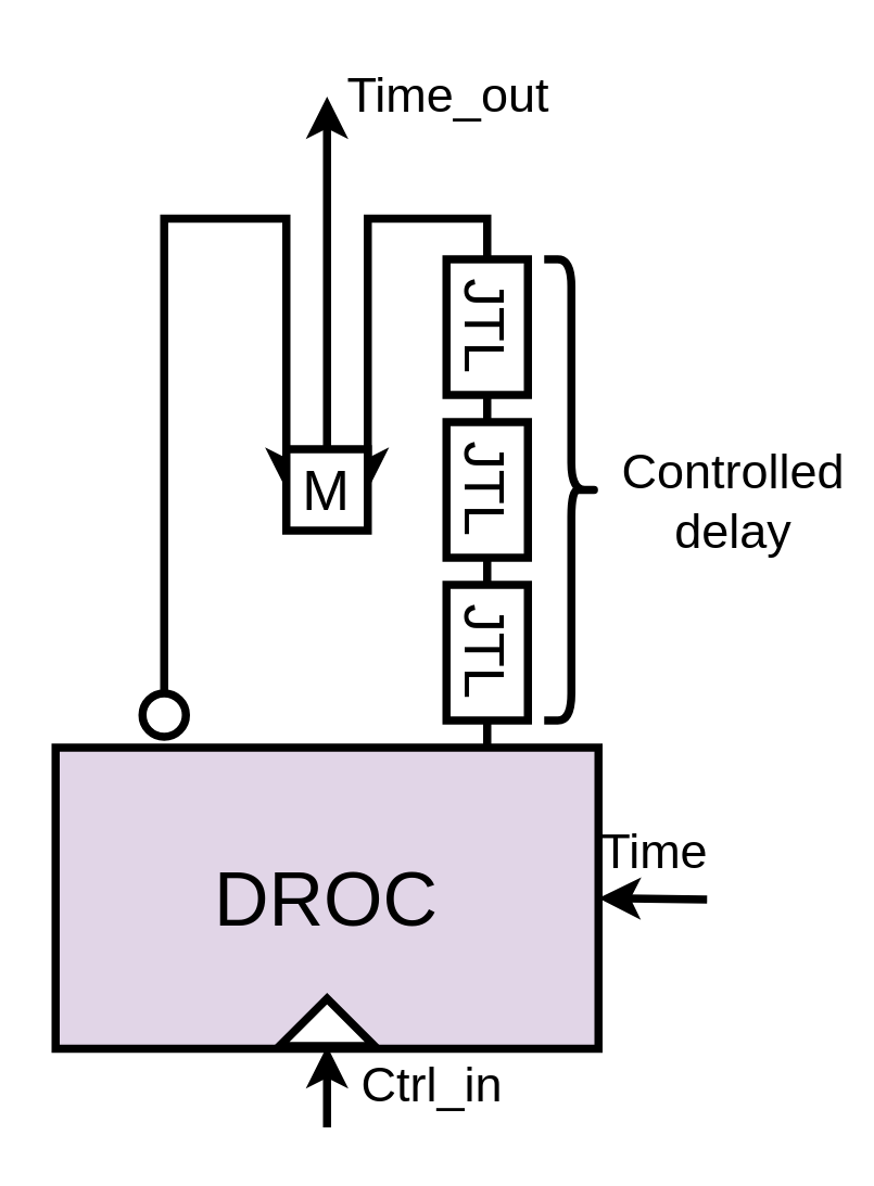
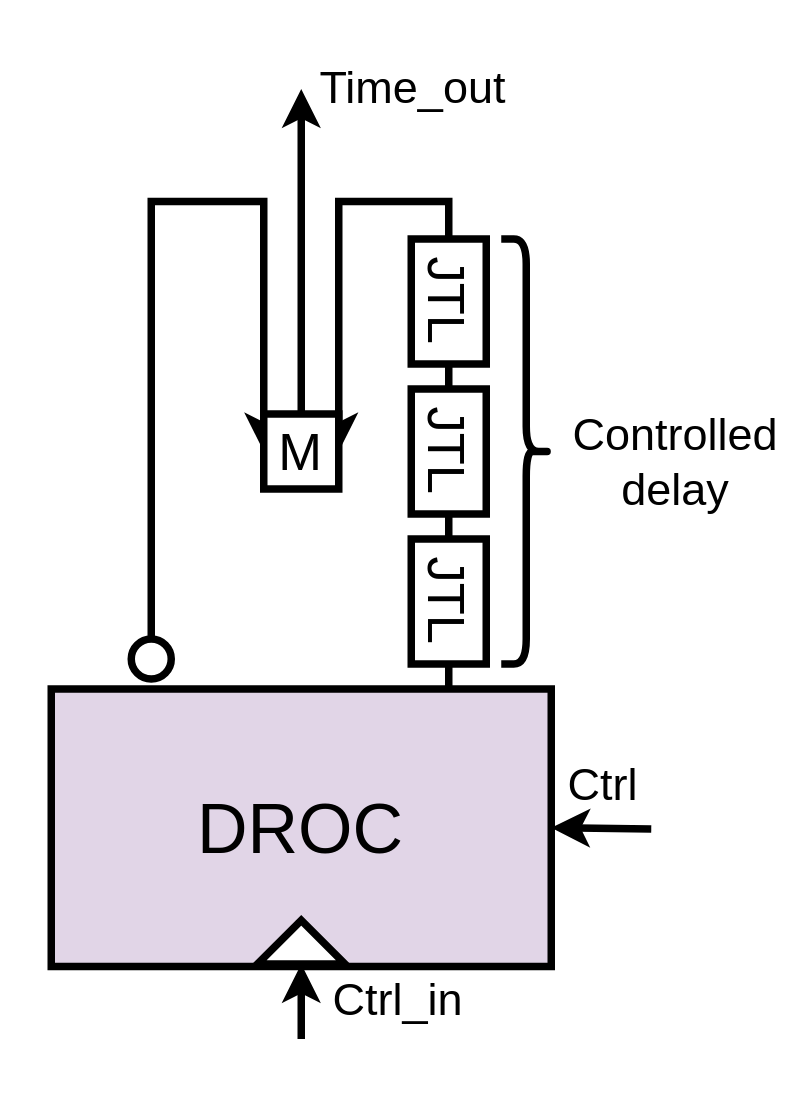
  <mxCell id="0" />
  <mxCell id="1" parent="0" />
  <mxCell id="2" style="edgeStyle=orthogonalEdgeStyle;rounded=0;orthogonalLoop=1;jettySize=auto;html=1;exitX=0.25;exitY=0;exitDx=0;exitDy=0;entryX=0;entryY=0.5;entryDx=0;entryDy=0;strokeWidth=3;fontSize=15;" edge="1" parent="1" source="21" target="19"><mxGeometry relative="1" as="geometry"><mxPoint x="60" y="85" as="targetPoint" /><Array as="points"><mxPoint x="60" y="256" /><mxPoint x="60" y="80" /></Array></mxGeometry></mxCell>
  <mxCell id="3" value="&lt;font style=&quot;font-size: 28px;&quot;&gt;DROC&lt;/font&gt;" style="rounded=0;whiteSpace=wrap;html=1;strokeWidth=3;fontSize=15;fillColor=#e1d5e7;" vertex="1" parent="1"><mxGeometry x="20" y="275" width="200" height="111" as="geometry" /></mxCell>
  <mxCell id="4" value="" style="triangle;whiteSpace=wrap;html=1;rotation=-90;strokeWidth=3;fontSize=15;" vertex="1" parent="1"><mxGeometry x="111.25" y="358.75" width="17.5" height="35" as="geometry" /></mxCell>
  <mxCell id="5" style="edgeStyle=orthogonalEdgeStyle;rounded=0;orthogonalLoop=1;jettySize=auto;html=1;exitX=0;exitY=0.5;exitDx=0;exitDy=0;strokeWidth=3;fontSize=15;endArrow=none;endFill=0;" edge="1" parent="1"><mxGeometry relative="1" as="geometry"><mxPoint x="178.992" y="265" as="targetPoint" /><mxPoint x="179" y="275" as="sourcePoint" /></mxGeometry></mxCell>
  <mxCell id="6" style="edgeStyle=orthogonalEdgeStyle;rounded=0;orthogonalLoop=1;jettySize=auto;html=1;exitX=0;exitY=0.5;exitDx=0;exitDy=0;strokeWidth=3;fontSize=15;endArrow=none;endFill=0;" edge="1" parent="1" source="7"><mxGeometry relative="1" as="geometry"><mxPoint x="178.992" y="205" as="targetPoint" /></mxGeometry></mxCell>
  <mxCell id="7" value="&lt;font style=&quot;font-size: 21px;&quot;&gt;JTL&lt;br style=&quot;font-size: 21px;&quot;&gt;&lt;/font&gt;" style="rounded=0;whiteSpace=wrap;html=1;rotation=90;strokeWidth=3;fontSize=21;" vertex="1" parent="1"><mxGeometry x="154" y="225" width="50" height="30" as="geometry" /></mxCell>
  <mxCell id="8" style="edgeStyle=orthogonalEdgeStyle;rounded=0;orthogonalLoop=1;jettySize=auto;html=1;exitX=0;exitY=0.5;exitDx=0;exitDy=0;strokeWidth=3;fontSize=15;endArrow=none;endFill=0;" edge="1" parent="1" source="9"><mxGeometry relative="1" as="geometry"><mxPoint x="178.992" y="145" as="targetPoint" /></mxGeometry></mxCell>
  <mxCell id="9" value="&lt;font style=&quot;font-size: 21px;&quot;&gt;JTL&lt;br style=&quot;font-size: 21px;&quot;&gt;&lt;/font&gt;" style="rounded=0;whiteSpace=wrap;html=1;rotation=90;strokeWidth=3;fontSize=21;" vertex="1" parent="1"><mxGeometry x="154" y="165" width="50" height="30" as="geometry" /></mxCell>
  <mxCell id="10" style="edgeStyle=orthogonalEdgeStyle;rounded=0;orthogonalLoop=1;jettySize=auto;html=1;exitX=0;exitY=0.5;exitDx=0;exitDy=0;entryX=1;entryY=0.5;entryDx=0;entryDy=0;strokeWidth=3;fontSize=15;" edge="1" parent="1" source="11" target="19"><mxGeometry relative="1" as="geometry"><mxPoint x="178.992" y="85" as="targetPoint" /><Array as="points"><mxPoint x="179" y="80" /></Array></mxGeometry></mxCell>
  <mxCell id="11" value="&lt;font style=&quot;font-size: 21px;&quot;&gt;JTL&lt;br style=&quot;font-size: 21px;&quot;&gt;&lt;/font&gt;" style="rounded=0;whiteSpace=wrap;html=1;rotation=90;strokeWidth=3;fontSize=21;" vertex="1" parent="1"><mxGeometry x="154" y="105" width="50" height="30" as="geometry" /></mxCell>
  <mxCell id="12" value="" style="shape=curlyBracket;whiteSpace=wrap;html=1;rounded=1;flipH=1;labelPosition=right;verticalLabelPosition=middle;align=left;verticalAlign=middle;strokeWidth=3;fontSize=15;" vertex="1" parent="1"><mxGeometry x="200" y="95" width="20" height="170" as="geometry" /></mxCell>
  <mxCell id="13" value="Controlled&lt;br style=&quot;font-size: 18px;&quot;&gt;delay" style="text;html=1;align=center;verticalAlign=middle;whiteSpace=wrap;rounded=0;strokeWidth=3;fontSize=18;" vertex="1" parent="1"><mxGeometry x="240" y="170" width="60" height="30" as="geometry" /></mxCell>
  <mxCell id="14" value="" style="endArrow=classic;html=1;rounded=0;entryX=1;entryY=0.5;entryDx=0;entryDy=0;strokeWidth=3;fontSize=15;" edge="1" parent="1" target="3"><mxGeometry width="50" height="50" relative="1" as="geometry"><mxPoint x="260" y="331" as="sourcePoint" /><mxPoint x="240" y="304.8" as="targetPoint" /></mxGeometry></mxCell>
- <mxCell id="15" value="Time" style="text;html=1;align=center;verticalAlign=middle;whiteSpace=wrap;rounded=0;strokeWidth=3;fontSize=18;" vertex="1" parent="1"><mxGeometry x="211" y="299" width="60" height="30" as="geometry" /></mxCell>
+ <mxCell id="15" value="Ctrl" style="text;html=1;align=center;verticalAlign=middle;whiteSpace=wrap;rounded=0;strokeWidth=3;fontSize=18;" vertex="1" parent="1"><mxGeometry x="211" y="299" width="60" height="30" as="geometry" /></mxCell>
  <mxCell id="16" value="" style="endArrow=classic;html=1;rounded=0;entryX=0;entryY=0.5;entryDx=0;entryDy=0;strokeWidth=3;fontSize=15;" edge="1" parent="1" target="4"><mxGeometry width="50" height="50" relative="1" as="geometry"><mxPoint x="120" y="415" as="sourcePoint" /><mxPoint x="118" y="405" as="targetPoint" /></mxGeometry></mxCell>
  <mxCell id="17" value="Ctrl_in" style="text;html=1;align=center;verticalAlign=middle;whiteSpace=wrap;rounded=0;strokeWidth=3;fontSize=18;" vertex="1" parent="1"><mxGeometry x="128.75" y="386" width="60" height="27" as="geometry" /></mxCell>
  <mxCell id="18" style="edgeStyle=orthogonalEdgeStyle;rounded=0;orthogonalLoop=1;jettySize=auto;html=1;exitX=0.5;exitY=0;exitDx=0;exitDy=0;strokeWidth=3;fontSize=15;" edge="1" parent="1" source="19"><mxGeometry relative="1" as="geometry"><mxPoint x="120" y="35" as="targetPoint" /></mxGeometry></mxCell>
  <mxCell id="19" value="&lt;font style=&quot;font-size: 21px;&quot;&gt;M&lt;/font&gt;" style="whiteSpace=wrap;html=1;aspect=fixed;strokeWidth=3;fontSize=21;" vertex="1" parent="1"><mxGeometry x="105" y="165" width="30" height="30" as="geometry" /></mxCell>
  <mxCell id="20" value="Time_out" style="text;html=1;align=center;verticalAlign=middle;whiteSpace=wrap;rounded=0;strokeWidth=3;fontSize=18;" vertex="1" parent="1"><mxGeometry x="135" y="20" width="60" height="30" as="geometry" /></mxCell>
  <mxCell id="21" value="" style="ellipse;whiteSpace=wrap;html=1;aspect=fixed;strokeWidth=3;fontSize=15;" vertex="1" parent="1"><mxGeometry x="52" y="255" width="16" height="16" as="geometry" /></mxCell>
